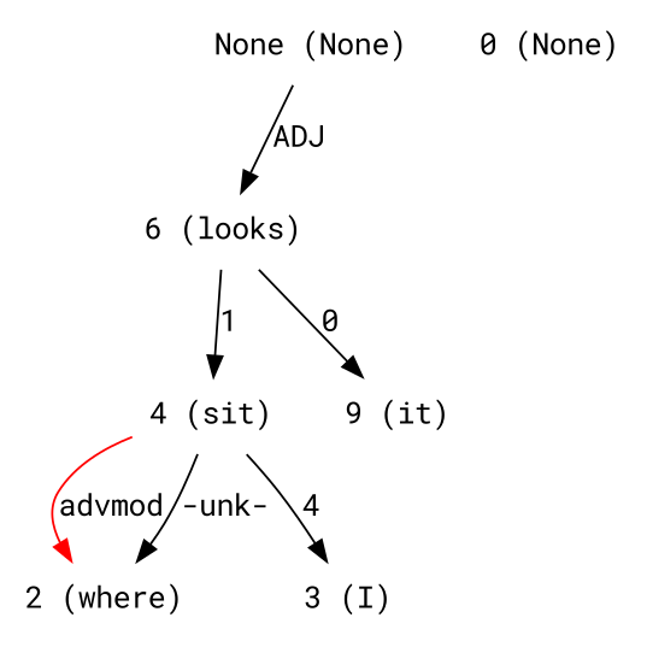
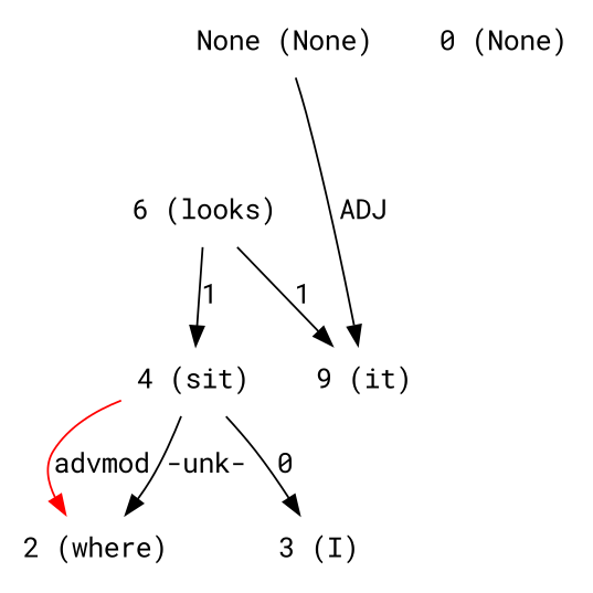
  digraph {
    fontname="Roboto Mono"
    node [fontname="Roboto Mono" shape=plaintext]
    edge [dir=forward fontname="Roboto Mono"]
    n1 [label="None (None)"]
    n2 [label="6 (looks)"]
    n3 [label="4 (sit)"]
    n4 [label="2 (where)"]
    n5 [label="3 (I)"]
    n6 [label="9 (it)"]
    n7 [label="0 (None)"]
-   n1 -> n2 [label=ADJ]
+   n1 -> n6 [label=ADJ]
    n2 -> n3 [label=1]
-   n2 -> n6 [label=0]
+   n2 -> n6 [label=1]
    n3 -> n4 [color=red label=advmod]
    n3 -> n4 [label="-unk-"]
-   n3 -> n5 [label=4]
+   n3 -> n5 [label=0]
  }
